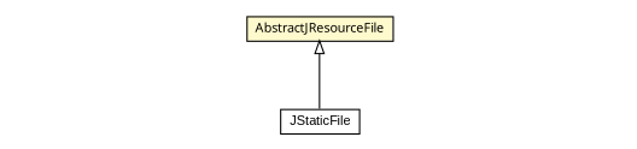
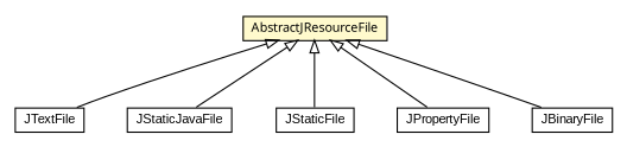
  digraph {
    nodesep=0.25
    ranksep=0.5
    node [fontcolor=black fontname=arial fontsize=10.0 shape=plaintext]
    edge [arrowtail=empty dir=back fontname=arial fontsize=10 headport=p labelfontname=arial labelfontsize=10 tailport=p]
+   n1 [label=<<table title="com.helger.jcodemodel.fmt.JTextFile" border="0" cellborder="1" cellspacing="0" cellpadding="2" port="p" href="./JTextFile.html"> 		<tr><td><table border="0" cellspacing="0" cellpadding="1"> <tr><td align="center" balign="center"> JTextFile </td></tr> 		</table></td></tr> 		</table>>]
+   n2 [label=<<table title="com.helger.jcodemodel.fmt.JStaticJavaFile" border="0" cellborder="1" cellspacing="0" cellpadding="2" port="p" href="./JStaticJavaFile.html"> 		<tr><td><table border="0" cellspacing="0" cellpadding="1"> <tr><td align="center" balign="center"> JStaticJavaFile </td></tr> 		</table></td></tr> 		</table>>]
    n3 [label=<<table title="com.helger.jcodemodel.fmt.JStaticFile" border="0" cellborder="1" cellspacing="0" cellpadding="2" port="p" href="./JStaticFile.html"> 		<tr><td><table border="0" cellspacing="0" cellpadding="1"> <tr><td align="center" balign="center"> JStaticFile </td></tr> 		</table></td></tr> 		</table>>]
+   n4 [label=<<table title="com.helger.jcodemodel.fmt.JPropertyFile" border="0" cellborder="1" cellspacing="0" cellpadding="2" port="p" href="./JPropertyFile.html"> 		<tr><td><table border="0" cellspacing="0" cellpadding="1"> <tr><td align="center" balign="center"> JPropertyFile </td></tr> 		</table></td></tr> 		</table>>]
+   n5 [label=<<table title="com.helger.jcodemodel.fmt.JBinaryFile" border="0" cellborder="1" cellspacing="0" cellpadding="2" port="p" href="./JBinaryFile.html"> 		<tr><td><table border="0" cellspacing="0" cellpadding="1"> <tr><td align="center" balign="center"> JBinaryFile </td></tr> 		</table></td></tr> 		</table>>]
    n6 [label=<<table title="com.helger.jcodemodel.fmt.AbstractJResourceFile" border="0" cellborder="1" cellspacing="0" cellpadding="2" port="p" bgcolor="lemonChiffon" href="./AbstractJResourceFile.html"> 		<tr><td><table border="0" cellspacing="0" cellpadding="1"> <tr><td align="center" balign="center"><font face="ariali"> AbstractJResourceFile </font></td></tr> 		</table></td></tr> 		</table>>]
+   n6 -> n1
+   n6 -> n2
    n6 -> n3
+   n6 -> n4
+   n6 -> n5
  }
